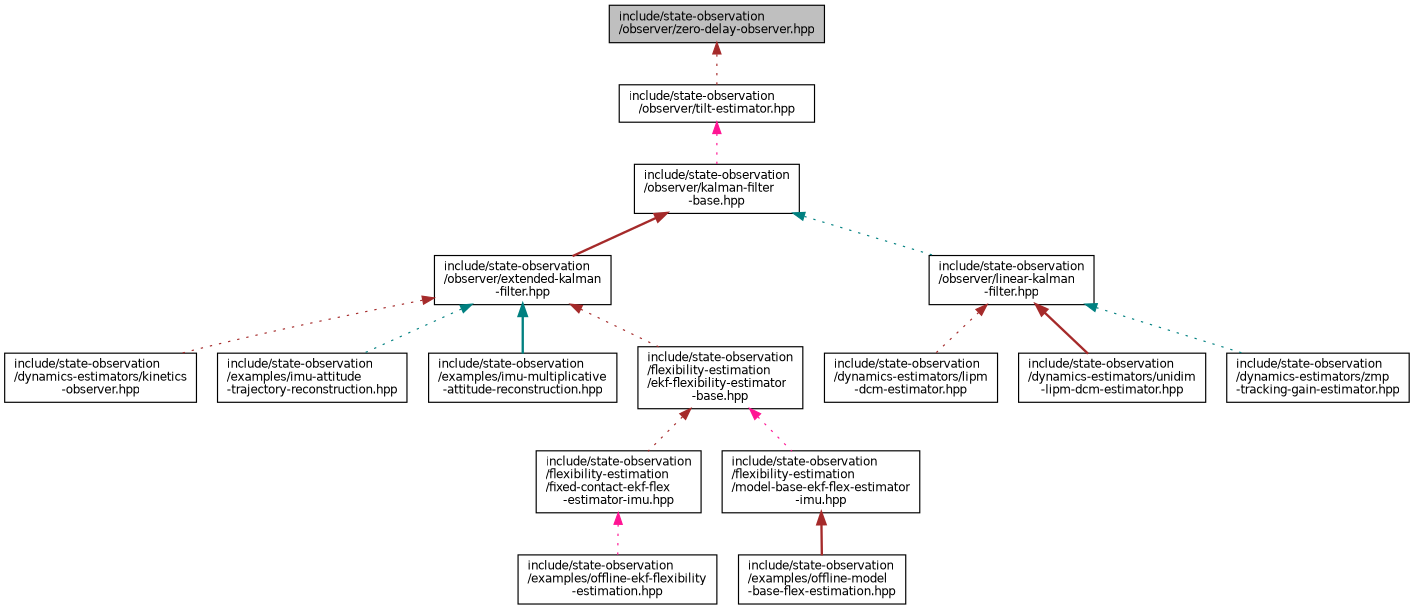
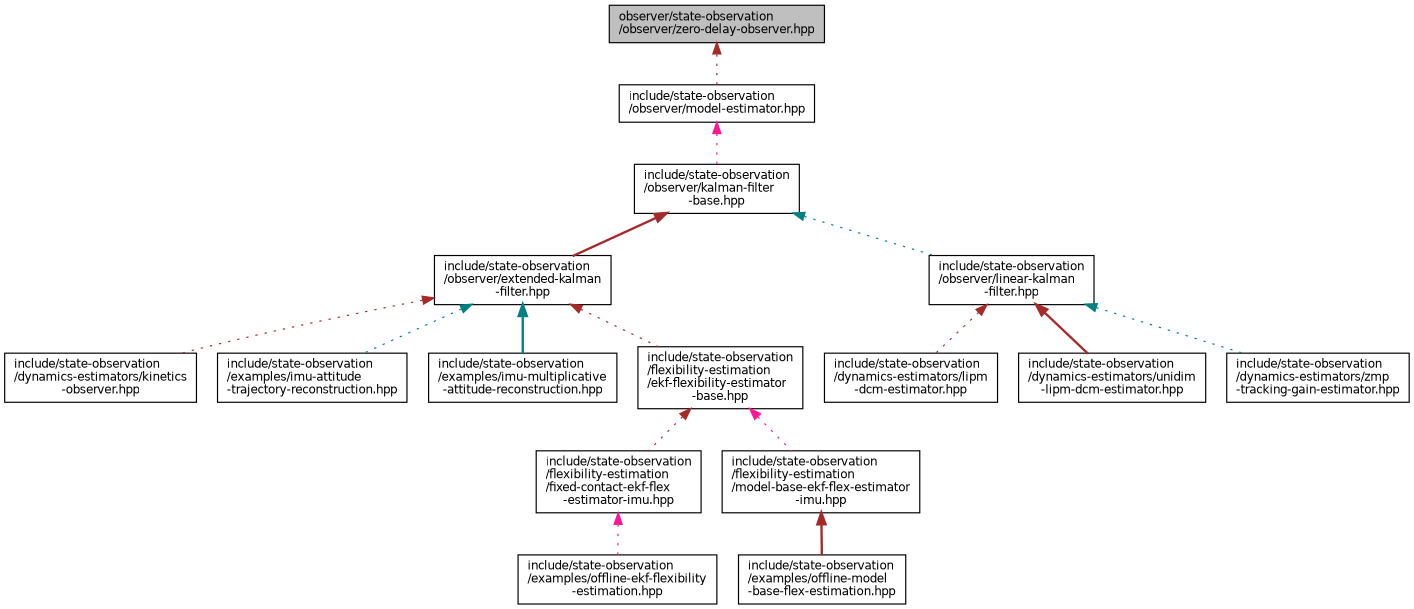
  digraph {
    node [color=black fillcolor=white fontname=Helvetica fontsize=10 shape=record style=filled]
    edge [color=brown dir=back fontname=Helvetica fontsize=10 labelfontname=Helvetica labelfontsize=10 style=dotted]
-   n1 [fillcolor=grey75 fontcolor=black height=0.2 label="include/state-observation\l/observer/zero-delay-observer.hpp" width=0.4]
-   n2 [height=0.2 label="include/state-observation\l/observer/tilt-estimator.hpp" width=0.4]
+   n1 [fillcolor=grey75 fontcolor=black height=0.2 label="observer/state-observation\l/observer/zero-delay-observer.hpp" width=0.4]
+   n2 [height=0.2 label="include/state-observation\l/observer/model-estimator.hpp" width=0.4]
    n3 [height=0.2 label="include/state-observation\l/observer/kalman-filter\l-base.hpp" width=0.4]
    n4 [height=0.2 label="include/state-observation\l/observer/extended-kalman\l-filter.hpp" width=0.4]
    n5 [height=0.2 label="include/state-observation\l/observer/linear-kalman\l-filter.hpp" width=0.4]
    n6 [height=0.2 label="include/state-observation\l/dynamics-estimators/kinetics\l-observer.hpp" width=0.4]
    n7 [height=0.2 label="include/state-observation\l/examples/imu-attitude\l-trajectory-reconstruction.hpp" width=0.4]
    n8 [height=0.2 label="include/state-observation\l/examples/imu-multiplicative\l-attitude-reconstruction.hpp" width=0.4]
    n9 [height=0.2 label="include/state-observation\l/flexibility-estimation\l/ekf-flexibility-estimator\l-base.hpp" width=0.4]
    n10 [height=0.2 label="include/state-observation\l/dynamics-estimators/lipm\l-dcm-estimator.hpp" width=0.4]
    n11 [height=0.2 label="include/state-observation\l/dynamics-estimators/unidim\l-lipm-dcm-estimator.hpp" width=0.4]
    n12 [height=0.2 label="include/state-observation\l/dynamics-estimators/zmp\l-tracking-gain-estimator.hpp" width=0.4]
    n13 [height=0.2 label="include/state-observation\l/flexibility-estimation\l/fixed-contact-ekf-flex\l-estimator-imu.hpp" width=0.4]
    n14 [height=0.2 label="include/state-observation\l/flexibility-estimation\l/model-base-ekf-flex-estimator\l-imu.hpp" width=0.4]
    n15 [height=0.2 label="include/state-observation\l/examples/offline-ekf-flexibility\l-estimation.hpp" width=0.4]
    n16 [height=0.2 label="include/state-observation\l/examples/offline-model\l-base-flex-estimation.hpp" width=0.4]
    n1 -> n2
    n2 -> n3 [color=deeppink]
    n3 -> n4 [style=bold]
    n3 -> n5 [color=teal]
    n4 -> n6
    n4 -> n7 [color=teal]
    n4 -> n8 [color=teal style=bold]
    n4 -> n9
    n5 -> n10
    n5 -> n11 [style=bold]
    n5 -> n12 [color=teal]
    n9 -> n13
    n9 -> n14 [color=deeppink]
    n13 -> n15 [color=deeppink]
    n14 -> n16 [style=bold]
  }
